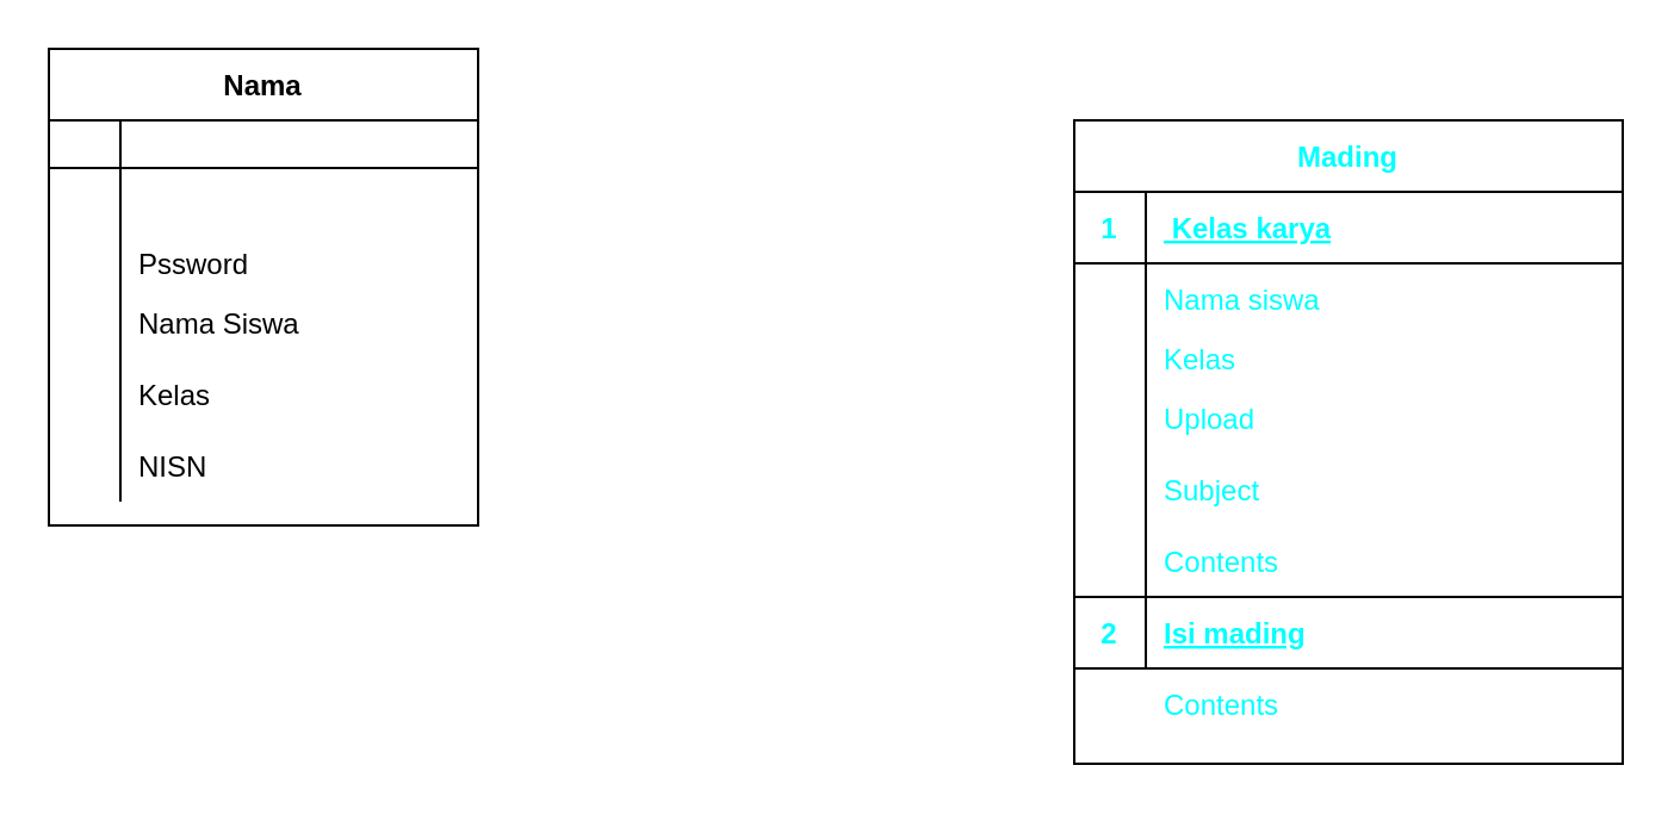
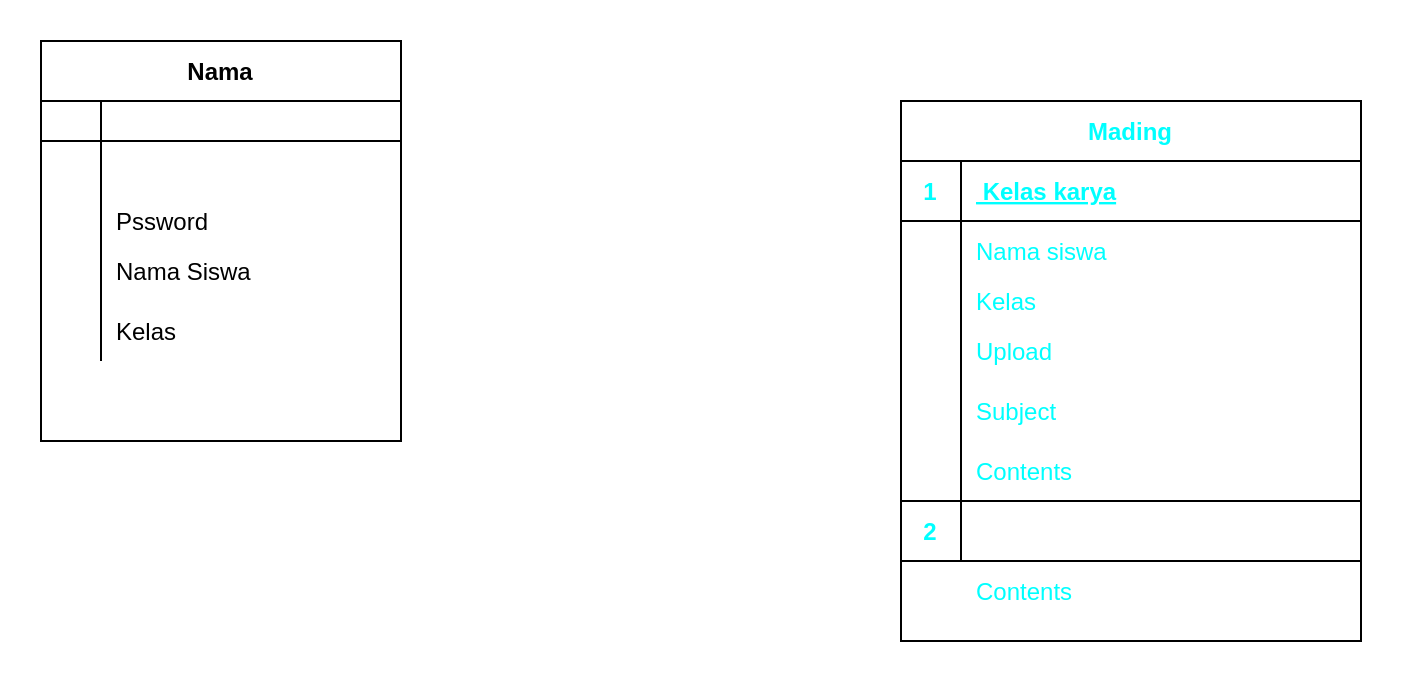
  <mxCell id="0" />
  <mxCell id="1" parent="0" />
  <mxCell id="2" value="Nama" style="shape=table;startSize=30;container=1;collapsible=1;childLayout=tableLayout;fixedRows=1;rowLines=0;fontStyle=1;align=center;resizeLast=1;" vertex="1" parent="1"><mxGeometry x="20" y="20" width="180" height="200" as="geometry" /></mxCell>
  <mxCell id="3" value="" style="shape=partialRectangle;collapsible=0;dropTarget=0;pointerEvents=0;fillColor=none;top=0;left=0;bottom=1;right=0;points=[[0,0.5],[1,0.5]];portConstraint=eastwest;" vertex="1" parent="2"><mxGeometry y="30" width="180" height="20" as="geometry" /></mxCell>
  <mxCell id="4" value="" style="shape=partialRectangle;connectable=0;fillColor=none;top=0;left=0;bottom=0;right=0;fontStyle=1;overflow=hidden;" vertex="1" parent="3"><mxGeometry width="30" height="20" as="geometry" /></mxCell>
  <mxCell id="5" value="" style="shape=partialRectangle;connectable=0;fillColor=none;top=0;left=0;bottom=0;right=0;align=left;spacingLeft=6;fontStyle=5;overflow=hidden;" vertex="1" parent="3"><mxGeometry x="30" width="150" height="20" as="geometry" /></mxCell>
  <mxCell id="6" value="" style="shape=partialRectangle;collapsible=0;dropTarget=0;pointerEvents=0;fillColor=none;top=0;left=0;bottom=0;right=0;points=[[0,0.5],[1,0.5]];portConstraint=eastwest;" vertex="1" parent="2"><mxGeometry y="50" width="180" height="30" as="geometry" /></mxCell>
  <mxCell id="7" value="" style="shape=partialRectangle;connectable=0;fillColor=none;top=0;left=0;bottom=0;right=0;editable=1;overflow=hidden;" vertex="1" parent="6"><mxGeometry width="30" height="30" as="geometry" /></mxCell>
  <mxCell id="8" value="" style="shape=partialRectangle;collapsible=0;dropTarget=0;pointerEvents=0;fillColor=none;top=0;left=0;bottom=0;right=0;points=[[0,0.5],[1,0.5]];portConstraint=eastwest;" vertex="1" parent="2"><mxGeometry y="80" width="180" height="20" as="geometry" /></mxCell>
  <mxCell id="9" value="" style="shape=partialRectangle;connectable=0;fillColor=none;top=0;left=0;bottom=0;right=0;editable=1;overflow=hidden;" vertex="1" parent="8"><mxGeometry width="30" height="20" as="geometry" /></mxCell>
  <mxCell id="10" value="Pssword" style="shape=partialRectangle;connectable=0;fillColor=none;top=0;left=0;bottom=0;right=0;align=left;spacingLeft=6;overflow=hidden;" vertex="1" parent="8"><mxGeometry x="30" width="150" height="20" as="geometry" /></mxCell>
  <mxCell id="11" value="" style="shape=partialRectangle;collapsible=0;dropTarget=0;pointerEvents=0;fillColor=none;top=0;left=0;bottom=0;right=0;points=[[0,0.5],[1,0.5]];portConstraint=eastwest;" vertex="1" parent="2"><mxGeometry y="100" width="180" height="30" as="geometry" /></mxCell>
  <mxCell id="12" value="" style="shape=partialRectangle;connectable=0;fillColor=none;top=0;left=0;bottom=0;right=0;editable=1;overflow=hidden;" vertex="1" parent="11"><mxGeometry width="30" height="30" as="geometry" /></mxCell>
  <mxCell id="13" value="Nama Siswa" style="shape=partialRectangle;connectable=0;fillColor=none;top=0;left=0;bottom=0;right=0;align=left;spacingLeft=6;overflow=hidden;" vertex="1" parent="11"><mxGeometry x="30" width="150" height="30" as="geometry" /></mxCell>
  <mxCell id="14" style="shape=partialRectangle;collapsible=0;dropTarget=0;pointerEvents=0;fillColor=none;top=0;left=0;bottom=0;right=0;points=[[0,0.5],[1,0.5]];portConstraint=eastwest;" vertex="1" parent="2"><mxGeometry y="130" width="180" height="30" as="geometry" /></mxCell>
  <mxCell id="15" style="shape=partialRectangle;connectable=0;fillColor=none;top=0;left=0;bottom=0;right=0;editable=1;overflow=hidden;" vertex="1" parent="14"><mxGeometry width="30" height="30" as="geometry" /></mxCell>
  <mxCell id="16" value="Kelas" style="shape=partialRectangle;connectable=0;fillColor=none;top=0;left=0;bottom=0;right=0;align=left;spacingLeft=6;overflow=hidden;" vertex="1" parent="14"><mxGeometry x="30" width="150" height="30" as="geometry" /></mxCell>
  <mxCell id="17" style="shape=partialRectangle;collapsible=0;dropTarget=0;pointerEvents=0;fillColor=none;top=0;left=0;bottom=0;right=0;points=[[0,0.5],[1,0.5]];portConstraint=eastwest;" vertex="1" parent="2"><mxGeometry y="160" width="180" height="30" as="geometry" /></mxCell>
  <mxCell id="18" style="shape=partialRectangle;connectable=0;fillColor=none;top=0;left=0;bottom=0;right=0;editable=1;overflow=hidden;" vertex="1" parent="17"><mxGeometry width="30" height="30" as="geometry" /></mxCell>
- <mxCell id="19" value="NISN" style="shape=partialRectangle;connectable=0;fillColor=none;top=0;left=0;bottom=0;right=0;align=left;spacingLeft=6;overflow=hidden;" vertex="1" parent="17"><mxGeometry x="30" width="150" height="30" as="geometry" /></mxCell>
  <mxCell id="20" value="Mading" style="shape=table;startSize=30;container=1;collapsible=1;childLayout=tableLayout;fixedRows=1;rowLines=0;fontStyle=1;align=center;resizeLast=1;fontColor=#00FFFF;" vertex="1" parent="1"><mxGeometry x="450" y="50" width="230" height="270" as="geometry" /></mxCell>
  <mxCell id="21" value="" style="shape=partialRectangle;collapsible=0;dropTarget=0;pointerEvents=0;fillColor=none;top=0;left=0;bottom=1;right=0;points=[[0,0.5],[1,0.5]];portConstraint=eastwest;" vertex="1" parent="20"><mxGeometry y="30" width="230" height="30" as="geometry" /></mxCell>
  <mxCell id="22" value="1" style="shape=partialRectangle;connectable=0;fillColor=none;top=0;left=0;bottom=0;right=0;fontStyle=1;overflow=hidden;fontColor=#00FFFF;" vertex="1" parent="21"><mxGeometry width="30" height="30" as="geometry" /></mxCell>
  <mxCell id="23" value=" Kelas karya" style="shape=partialRectangle;connectable=0;fillColor=none;top=0;left=0;bottom=0;right=0;align=left;spacingLeft=6;fontStyle=5;overflow=hidden;fontColor=#00FFFF;" vertex="1" parent="21"><mxGeometry x="30" width="200" height="30" as="geometry" /></mxCell>
  <mxCell id="24" value="" style="shape=partialRectangle;collapsible=0;dropTarget=0;pointerEvents=0;fillColor=none;top=0;left=0;bottom=0;right=0;points=[[0,0.5],[1,0.5]];portConstraint=eastwest;" vertex="1" parent="20"><mxGeometry y="60" width="230" height="30" as="geometry" /></mxCell>
  <mxCell id="25" value="" style="shape=partialRectangle;connectable=0;fillColor=none;top=0;left=0;bottom=0;right=0;editable=1;overflow=hidden;" vertex="1" parent="24"><mxGeometry width="30" height="30" as="geometry" /></mxCell>
  <mxCell id="26" value="Nama siswa" style="shape=partialRectangle;connectable=0;fillColor=none;top=0;left=0;bottom=0;right=0;align=left;spacingLeft=6;overflow=hidden;fontColor=#00FFFF;" vertex="1" parent="24"><mxGeometry x="30" width="200" height="30" as="geometry" /></mxCell>
  <mxCell id="27" value="" style="shape=partialRectangle;collapsible=0;dropTarget=0;pointerEvents=0;fillColor=none;top=0;left=0;bottom=0;right=0;points=[[0,0.5],[1,0.5]];portConstraint=eastwest;" vertex="1" parent="20"><mxGeometry y="90" width="230" height="20" as="geometry" /></mxCell>
  <mxCell id="28" value="" style="shape=partialRectangle;connectable=0;fillColor=none;top=0;left=0;bottom=0;right=0;editable=1;overflow=hidden;" vertex="1" parent="27"><mxGeometry width="30" height="20" as="geometry" /></mxCell>
  <mxCell id="29" value="Kelas" style="shape=partialRectangle;connectable=0;fillColor=none;top=0;left=0;bottom=0;right=0;align=left;spacingLeft=6;overflow=hidden;fontColor=#00FFFF;" vertex="1" parent="27"><mxGeometry x="30" width="200" height="20" as="geometry" /></mxCell>
  <mxCell id="30" value="" style="shape=partialRectangle;collapsible=0;dropTarget=0;pointerEvents=0;fillColor=none;top=0;left=0;bottom=0;right=0;points=[[0,0.5],[1,0.5]];portConstraint=eastwest;" vertex="1" parent="20"><mxGeometry y="110" width="230" height="30" as="geometry" /></mxCell>
  <mxCell id="31" value="" style="shape=partialRectangle;connectable=0;fillColor=none;top=0;left=0;bottom=0;right=0;editable=1;overflow=hidden;" vertex="1" parent="30"><mxGeometry width="30" height="30" as="geometry" /></mxCell>
  <mxCell id="32" value="Upload " style="shape=partialRectangle;connectable=0;fillColor=none;top=0;left=0;bottom=0;right=0;align=left;spacingLeft=6;overflow=hidden;fontColor=#00FFFF;" vertex="1" parent="30"><mxGeometry x="30" width="200" height="30" as="geometry" /></mxCell>
  <mxCell id="33" style="shape=partialRectangle;collapsible=0;dropTarget=0;pointerEvents=0;fillColor=none;top=0;left=0;bottom=0;right=0;points=[[0,0.5],[1,0.5]];portConstraint=eastwest;" vertex="1" parent="20"><mxGeometry y="140" width="230" height="30" as="geometry" /></mxCell>
  <mxCell id="34" style="shape=partialRectangle;connectable=0;fillColor=none;top=0;left=0;bottom=0;right=0;editable=1;overflow=hidden;" vertex="1" parent="33"><mxGeometry width="30" height="30" as="geometry" /></mxCell>
  <mxCell id="35" value="Subject" style="shape=partialRectangle;connectable=0;fillColor=none;top=0;left=0;bottom=0;right=0;align=left;spacingLeft=6;overflow=hidden;fontColor=#00FFFF;" vertex="1" parent="33"><mxGeometry x="30" width="200" height="30" as="geometry" /></mxCell>
  <mxCell id="36" style="shape=partialRectangle;collapsible=0;dropTarget=0;pointerEvents=0;fillColor=none;top=0;left=0;bottom=0;right=0;points=[[0,0.5],[1,0.5]];portConstraint=eastwest;" vertex="1" parent="20"><mxGeometry y="170" width="230" height="30" as="geometry" /></mxCell>
  <mxCell id="37" style="shape=partialRectangle;connectable=0;fillColor=none;top=0;left=0;bottom=0;right=0;editable=1;overflow=hidden;" vertex="1" parent="36"><mxGeometry width="30" height="30" as="geometry" /></mxCell>
  <mxCell id="38" value="" style="shape=partialRectangle;connectable=0;fillColor=none;top=0;left=0;bottom=0;right=0;align=left;spacingLeft=6;overflow=hidden;fontColor=#00FFFF;" vertex="1" parent="36"><mxGeometry x="30" width="200" height="30" as="geometry" /></mxCell>
  <mxCell id="39" style="shape=partialRectangle;collapsible=0;dropTarget=0;pointerEvents=0;fillColor=none;top=0;left=0;bottom=0;right=0;points=[[0,0.5],[1,0.5]];portConstraint=eastwest;" vertex="1" parent="20"><mxGeometry y="200" width="230" height="30" as="geometry" /></mxCell>
  <mxCell id="40" style="shape=partialRectangle;connectable=0;fillColor=none;top=0;left=0;bottom=0;right=0;editable=1;overflow=hidden;" vertex="1" parent="39"><mxGeometry width="30" height="30" as="geometry" /></mxCell>
  <mxCell id="41" style="shape=partialRectangle;connectable=0;fillColor=none;top=0;left=0;bottom=0;right=0;align=left;spacingLeft=6;overflow=hidden;fontColor=#00FFFF;" vertex="1" parent="39"><mxGeometry x="30" width="200" height="30" as="geometry" /></mxCell>
  <mxCell id="42" value="" style="shape=partialRectangle;collapsible=0;dropTarget=0;pointerEvents=0;fillColor=none;top=0;left=0;bottom=1;right=0;points=[[0,0.5],[1,0.5]];portConstraint=eastwest;" vertex="1" parent="1"><mxGeometry x="450" y="250" width="230" height="30" as="geometry" /></mxCell>
  <mxCell id="43" value="2" style="shape=partialRectangle;connectable=0;fillColor=none;top=0;left=0;bottom=0;right=0;fontStyle=1;overflow=hidden;fontColor=#00FFFF;" vertex="1" parent="42"><mxGeometry width="30" height="30" as="geometry" /></mxCell>
- <mxCell id="44" value="Isi mading" style="shape=partialRectangle;connectable=0;fillColor=none;top=0;left=0;bottom=0;right=0;align=left;spacingLeft=6;fontStyle=5;overflow=hidden;fontColor=#00FFFF;" vertex="1" parent="42"><mxGeometry x="30" width="200" height="30" as="geometry" /></mxCell>
  <mxCell id="45" value="" style="shape=partialRectangle;collapsible=0;dropTarget=0;pointerEvents=0;fillColor=none;top=0;left=0;bottom=1;right=0;points=[[0,0.5],[1,0.5]];portConstraint=eastwest;whiteSpace=wrap;" vertex="1" parent="1"><mxGeometry x="450" y="220" width="230" height="30" as="geometry" /></mxCell>
  <mxCell id="46" value="" style="shape=partialRectangle;connectable=0;fillColor=none;top=0;left=0;bottom=0;right=0;fontStyle=1;overflow=hidden;fontColor=#00FFFF;" vertex="1" parent="45"><mxGeometry width="30" height="30" as="geometry" /></mxCell>
  <mxCell id="47" value="Contents" style="shape=partialRectangle;connectable=0;fillColor=none;top=0;left=0;bottom=0;right=0;align=left;spacingLeft=6;fontStyle=0;overflow=hidden;fontColor=#00FFFF;" vertex="1" parent="45"><mxGeometry x="30" width="200" height="30" as="geometry" /></mxCell>
  <mxCell id="48" value="" style="shape=partialRectangle;collapsible=0;dropTarget=0;pointerEvents=0;fillColor=none;top=0;left=0;bottom=0;right=0;points=[[0,0.5],[1,0.5]];portConstraint=eastwest;" vertex="1" parent="1"><mxGeometry x="450" y="280" width="230" height="30" as="geometry" /></mxCell>
  <mxCell id="49" value="" style="shape=partialRectangle;connectable=0;fillColor=none;top=0;left=0;bottom=0;right=0;editable=1;overflow=hidden;" vertex="1" parent="48"><mxGeometry width="30" height="30" as="geometry" /></mxCell>
  <mxCell id="50" value="Contents" style="shape=partialRectangle;connectable=0;fillColor=none;top=0;left=0;bottom=0;right=0;align=left;spacingLeft=6;overflow=hidden;fontColor=#00FFFF;" vertex="1" parent="48"><mxGeometry x="30" width="200" height="30" as="geometry" /></mxCell>
